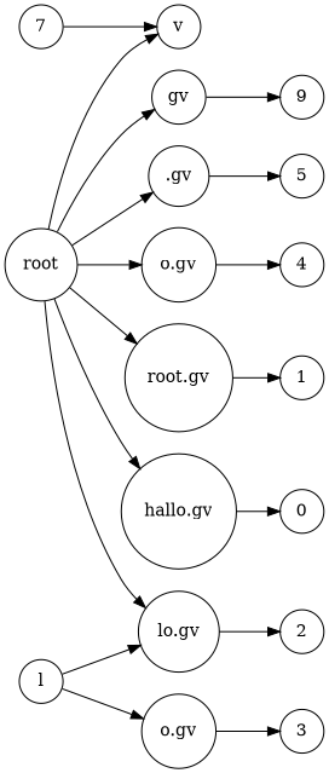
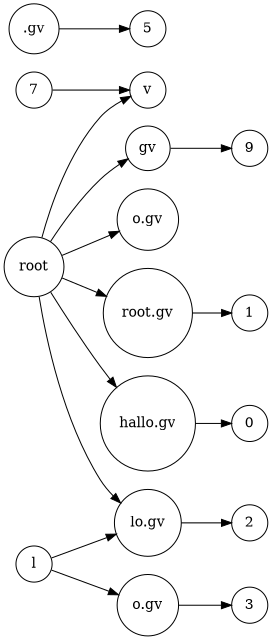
  digraph {
    rankdir=LR
    node [shape=circle]
    n1 [label=root]
    n2 [label=v]
    n3 [label=gv]
    n4 [label=".gv"]
    n5 [label="o.gv"]
    n6 [label="root.gv"]
    n7 [label="hallo.gv"]
    n8 [label="lo.gv"]
    n9 [label=9]
    n10 [label=5]
-   n11 [label=4]
    n12 [label=l]
    n13 [label="o.gv"]
    n14 [label=1]
    n15 [label=0]
    n16 [label=7]
    n17 [label=3]
    n18 [label=2]
    n1 -> n2
    n1 -> n3
-   n1 -> n4
    n1 -> n5
    n1 -> n6
    n1 -> n7
    n1 -> n8
    n3 -> n9
    n4 -> n10
-   n5 -> n11
    n6 -> n14
    n7 -> n15
    n8 -> n18
    n12 -> n8
    n12 -> n13
    n13 -> n17
    n16 -> n2
  }
